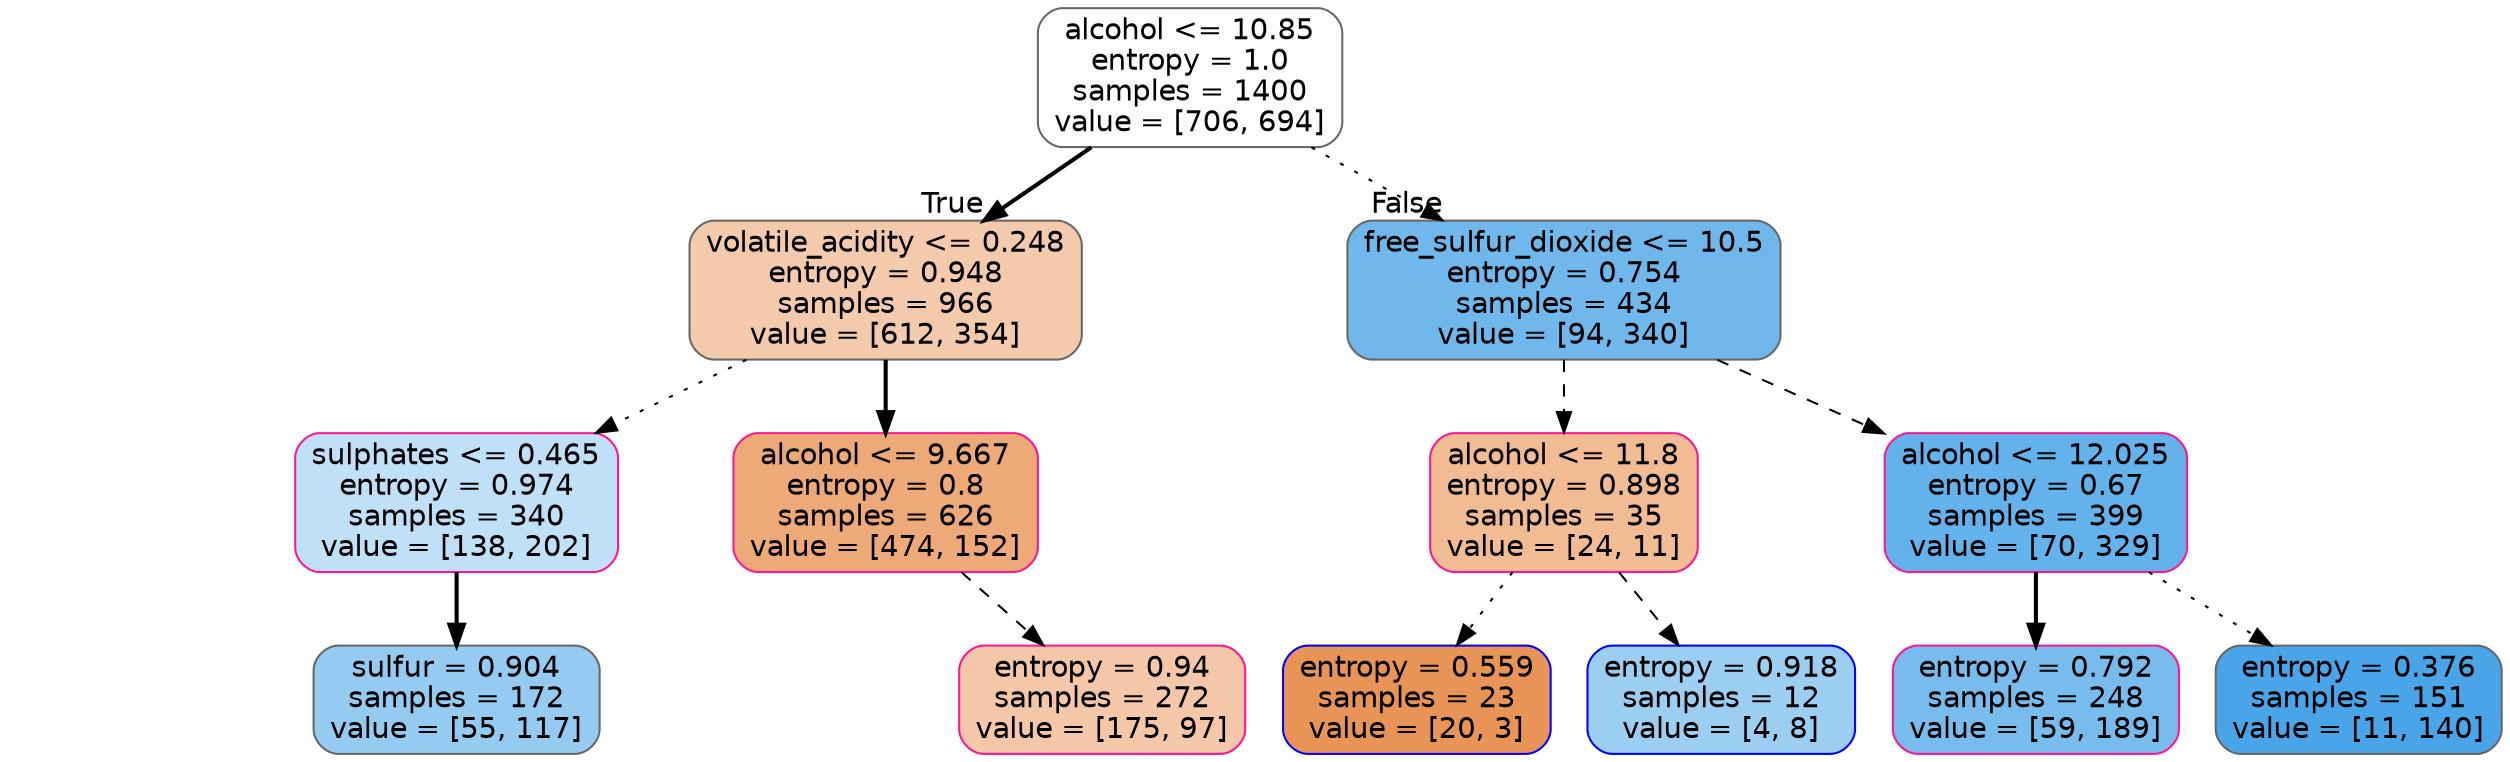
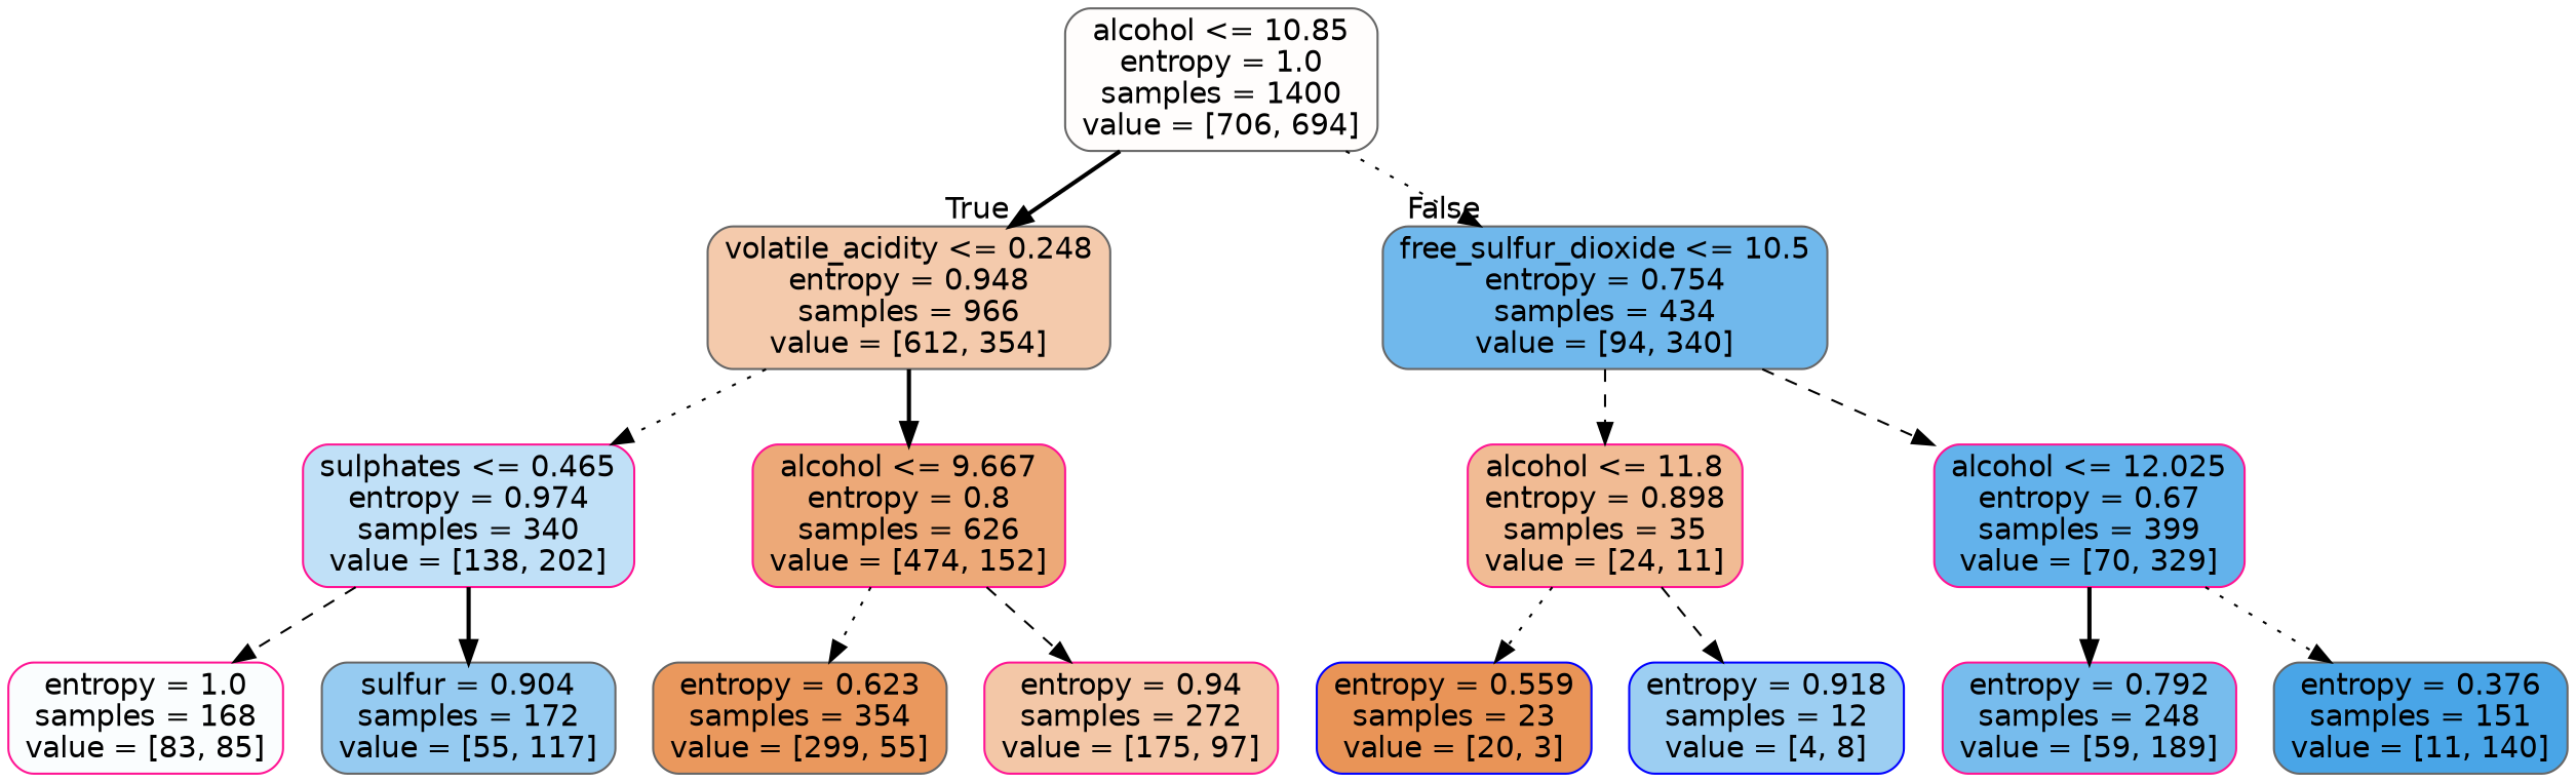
  digraph {
    node [color=deeppink fontname=helvetica shape=box style="filled, rounded"]
    edge [fontname=helvetica style=dotted]
    n1 [color=gray40 fillcolor="#fffdfc" label="alcohol <= 10.85\nentropy = 1.0\nsamples = 1400\nvalue = [706, 694]"]
    n2 [color=gray40 fillcolor="#f4caac" label="volatile_acidity <= 0.248\nentropy = 0.948\nsamples = 966\nvalue = [612, 354]"]
    n3 [color=gray40 fillcolor="#70b8ec" label="free_sulfur_dioxide <= 10.5\nentropy = 0.754\nsamples = 434\nvalue = [94, 340]"]
    n4 [fillcolor="#c0e0f7" label="sulphates <= 0.465\nentropy = 0.974\nsamples = 340\nvalue = [138, 202]"]
    n5 [fillcolor="#eda978" label="alcohol <= 9.667\nentropy = 0.8\nsamples = 626\nvalue = [474, 152]"]
    n6 [fillcolor="#f1bb94" label="alcohol <= 11.8\nentropy = 0.898\nsamples = 35\nvalue = [24, 11]"]
    n7 [fillcolor="#63b2eb" label="alcohol <= 12.025\nentropy = 0.67\nsamples = 399\nvalue = [70, 329]"]
+   n8 [fillcolor="#fafdfe" label="entropy = 1.0\nsamples = 168\nvalue = [83, 85]"]
    n9 [color=gray40 fillcolor="#96cbf1" label="sulfur = 0.904\nsamples = 172\nvalue = [55, 117]"]
+   n10 [color=gray40 fillcolor="#ea985d" label="entropy = 0.623\nsamples = 354\nvalue = [299, 55]"]
    n11 [fillcolor="#f3c7a7" label="entropy = 0.94\nsamples = 272\nvalue = [175, 97]"]
    n12 [color=blue fillcolor="#e99457" label="entropy = 0.559\nsamples = 23\nvalue = [20, 3]"]
    n13 [color=blue fillcolor="#9ccef2" label="entropy = 0.918\nsamples = 12\nvalue = [4, 8]"]
    n14 [fillcolor="#77bced" label="entropy = 0.792\nsamples = 248\nvalue = [59, 189]"]
    n15 [color=gray40 fillcolor="#49a5e7" label="entropy = 0.376\nsamples = 151\nvalue = [11, 140]"]
    n1 -> n2 [headlabel=True labelangle=45 labeldistance=2.5 style=bold]
    n1 -> n3 [headlabel=False labelangle=-45 labeldistance=2.5]
    n2 -> n4
    n2 -> n5 [style=bold]
    n3 -> n6 [style=dashed]
    n3 -> n7 [style=dashed]
+   n4 -> n8 [style=dashed]
    n4 -> n9 [style=bold]
+   n5 -> n10
    n5 -> n11 [style=dashed]
    n6 -> n12
    n6 -> n13 [style=dashed]
    n7 -> n14 [style=bold]
    n7 -> n15
  }
